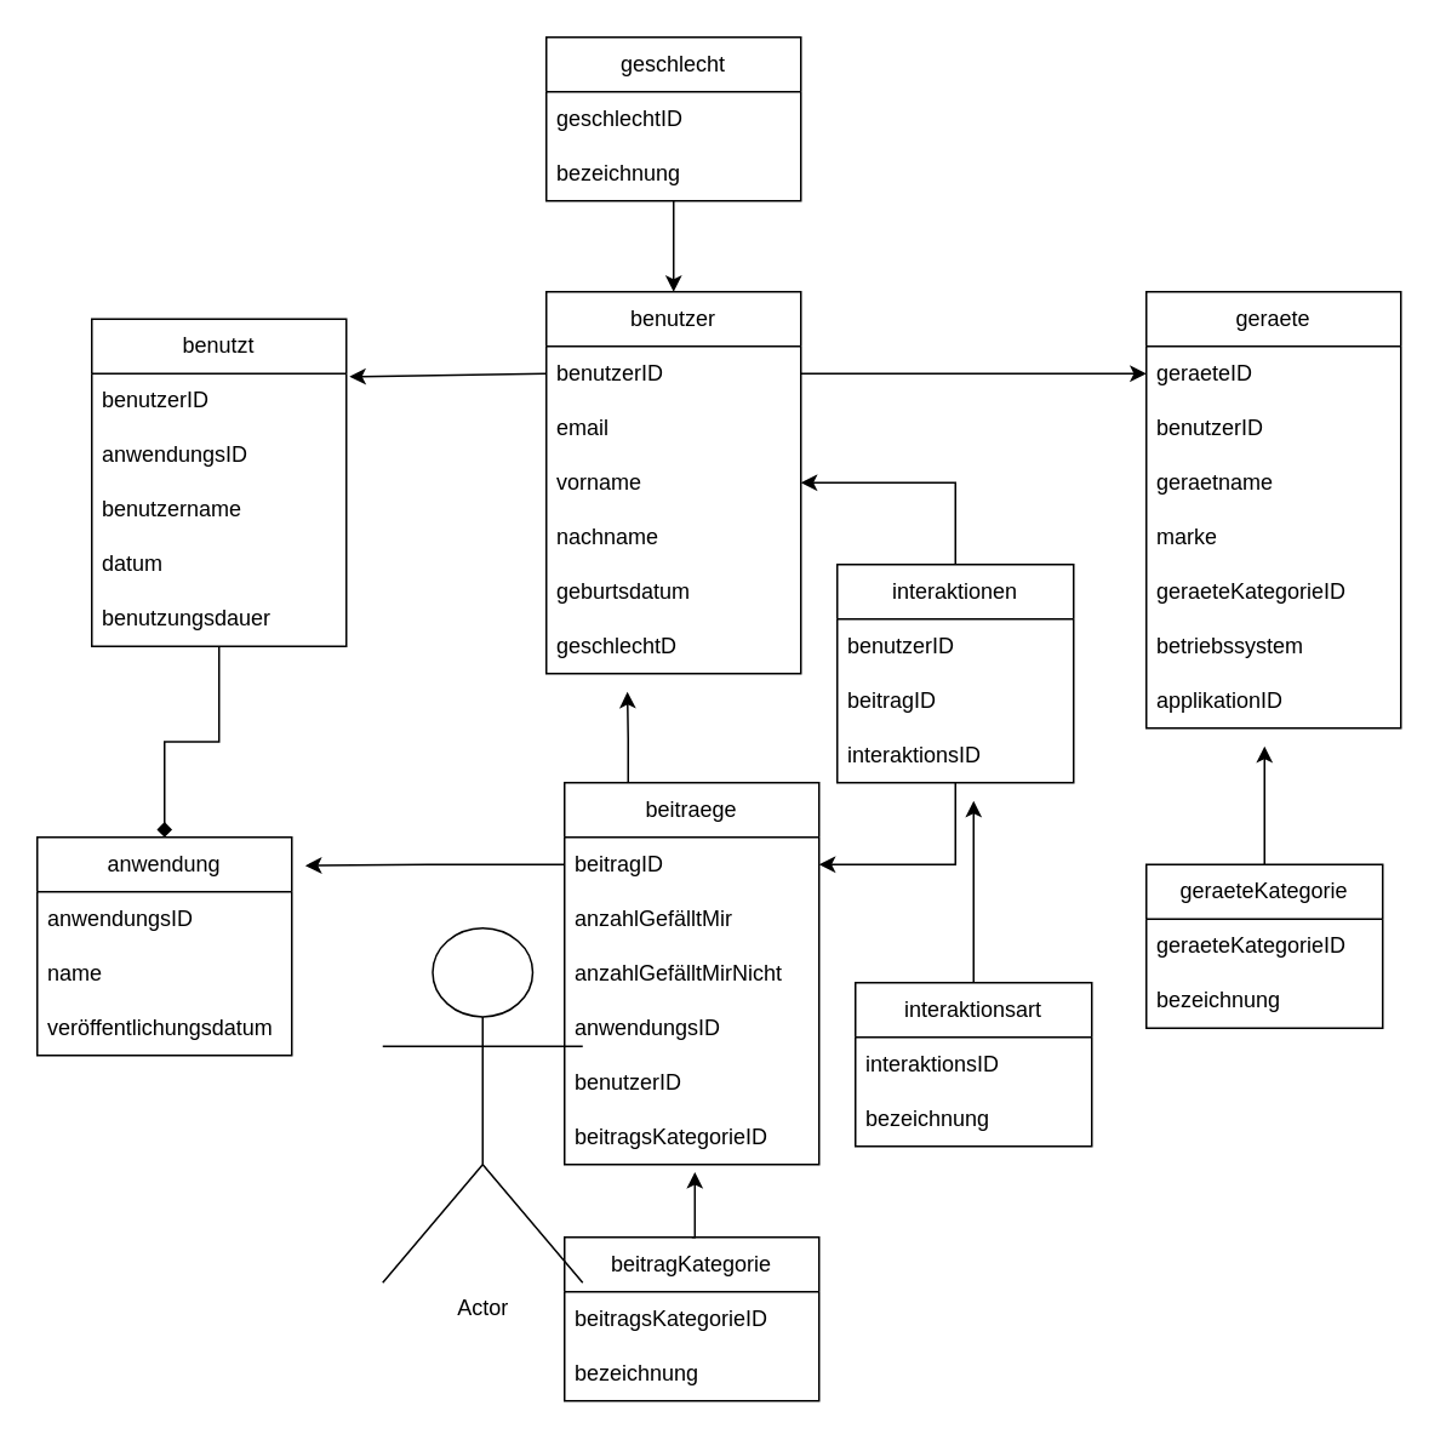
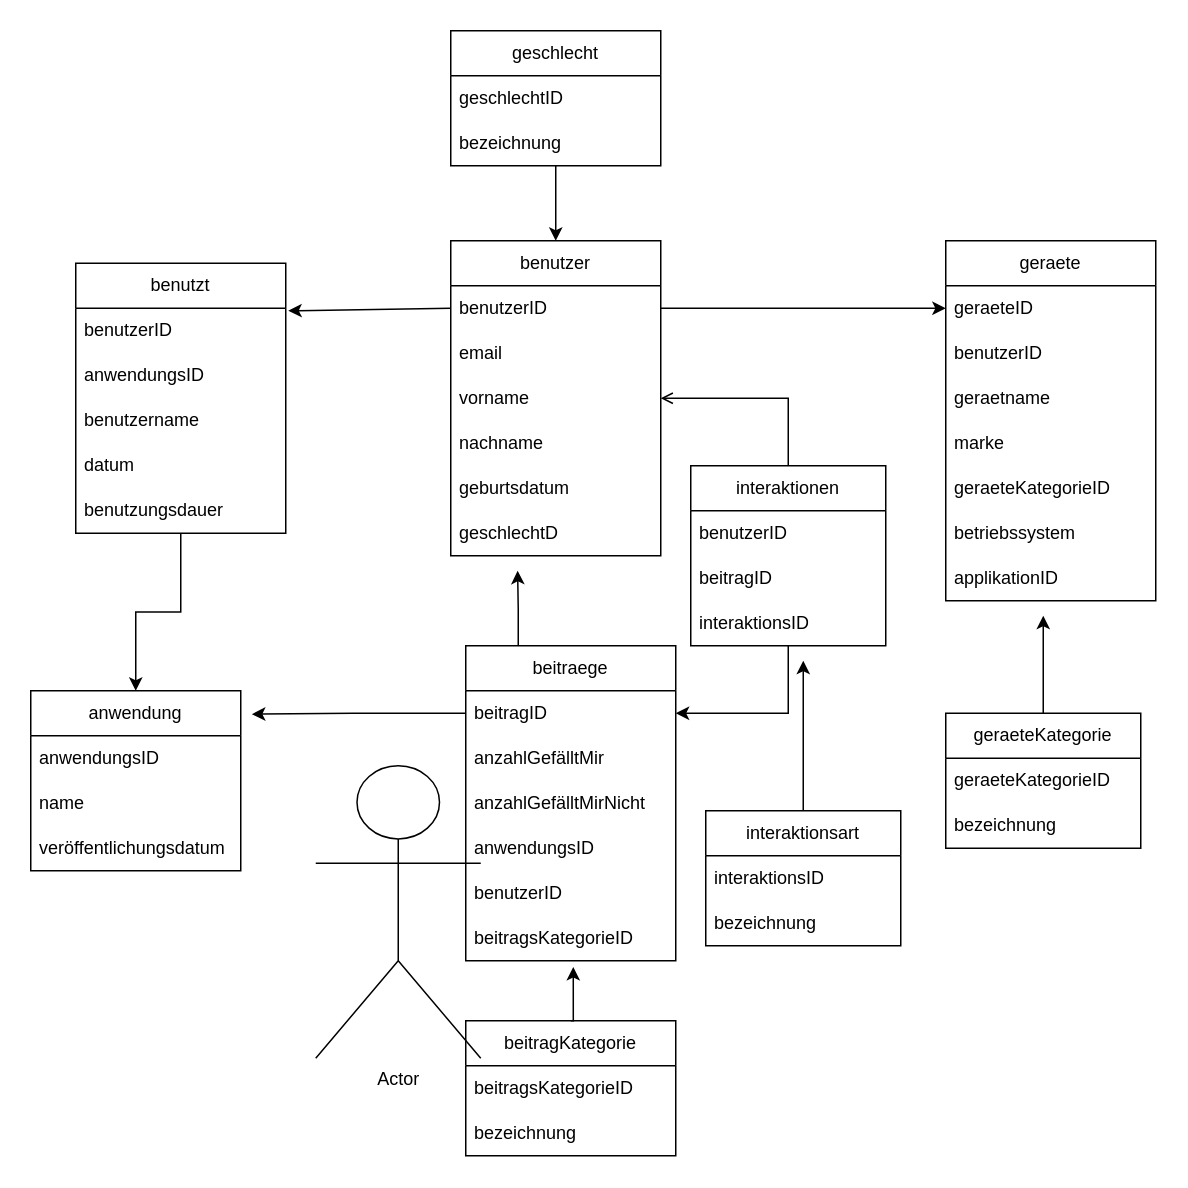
  <mxCell id="0" />
  <mxCell id="1" parent="0" />
- <mxCell id="2" style="edgeStyle=orthogonalEdgeStyle;rounded=0;orthogonalLoop=1;jettySize=auto;html=1;entryX=0.5;entryY=0;entryDx=0;entryDy=0;endArrow=diamond;" edge="1" parent="1" source="3" target="20"><mxGeometry relative="1" as="geometry" /></mxCell>
+ <mxCell id="2" style="edgeStyle=orthogonalEdgeStyle;rounded=0;orthogonalLoop=1;jettySize=auto;html=1;entryX=0.5;entryY=0;entryDx=0;entryDy=0;" edge="1" parent="1" source="3" target="20"><mxGeometry relative="1" as="geometry" /></mxCell>
  <mxCell id="3" value="benutzt" style="swimlane;fontStyle=0;childLayout=stackLayout;horizontal=1;startSize=30;horizontalStack=0;resizeParent=1;resizeParentMax=0;resizeLast=0;collapsible=1;marginBottom=0;whiteSpace=wrap;html=1;" vertex="1" parent="1"><mxGeometry x="50" y="175" width="140" height="180" as="geometry" /></mxCell>
  <mxCell id="4" value="benutzerID&amp;nbsp;" style="text;strokeColor=none;fillColor=none;align=left;verticalAlign=middle;spacingLeft=4;spacingRight=4;overflow=hidden;points=[[0,0.5],[1,0.5]];portConstraint=eastwest;rotatable=0;whiteSpace=wrap;html=1;" vertex="1" parent="3"><mxGeometry y="30" width="140" height="30" as="geometry" /></mxCell>
  <mxCell id="5" value="anwendungsID" style="text;strokeColor=none;fillColor=none;align=left;verticalAlign=middle;spacingLeft=4;spacingRight=4;overflow=hidden;points=[[0,0.5],[1,0.5]];portConstraint=eastwest;rotatable=0;whiteSpace=wrap;html=1;" vertex="1" parent="3"><mxGeometry y="60" width="140" height="30" as="geometry" /></mxCell>
  <mxCell id="6" value="benutzername" style="text;strokeColor=none;fillColor=none;align=left;verticalAlign=middle;spacingLeft=4;spacingRight=4;overflow=hidden;points=[[0,0.5],[1,0.5]];portConstraint=eastwest;rotatable=0;whiteSpace=wrap;html=1;" vertex="1" parent="3"><mxGeometry y="90" width="140" height="30" as="geometry" /></mxCell>
  <mxCell id="7" value="datum" style="text;strokeColor=none;fillColor=none;align=left;verticalAlign=middle;spacingLeft=4;spacingRight=4;overflow=hidden;points=[[0,0.5],[1,0.5]];portConstraint=eastwest;rotatable=0;whiteSpace=wrap;html=1;" vertex="1" parent="3"><mxGeometry y="120" width="140" height="30" as="geometry" /></mxCell>
  <mxCell id="8" value="benutzungsdauer" style="text;strokeColor=none;fillColor=none;align=left;verticalAlign=middle;spacingLeft=4;spacingRight=4;overflow=hidden;points=[[0,0.5],[1,0.5]];portConstraint=eastwest;rotatable=0;whiteSpace=wrap;html=1;" vertex="1" parent="3"><mxGeometry y="150" width="140" height="30" as="geometry" /></mxCell>
  <mxCell id="9" value="benutzer" style="swimlane;fontStyle=0;childLayout=stackLayout;horizontal=1;startSize=30;horizontalStack=0;resizeParent=1;resizeParentMax=0;resizeLast=0;collapsible=1;marginBottom=0;whiteSpace=wrap;html=1;" vertex="1" parent="1"><mxGeometry x="300" y="160" width="140" height="210" as="geometry" /></mxCell>
  <mxCell id="10" value="benutzerID&amp;nbsp;" style="text;strokeColor=none;fillColor=none;align=left;verticalAlign=middle;spacingLeft=4;spacingRight=4;overflow=hidden;points=[[0,0.5],[1,0.5]];portConstraint=eastwest;rotatable=0;whiteSpace=wrap;html=1;" vertex="1" parent="9"><mxGeometry y="30" width="140" height="30" as="geometry" /></mxCell>
  <mxCell id="11" value="email" style="text;strokeColor=none;fillColor=none;align=left;verticalAlign=middle;spacingLeft=4;spacingRight=4;overflow=hidden;points=[[0,0.5],[1,0.5]];portConstraint=eastwest;rotatable=0;whiteSpace=wrap;html=1;" vertex="1" parent="9"><mxGeometry y="60" width="140" height="30" as="geometry" /></mxCell>
  <mxCell id="12" value="vorname" style="text;strokeColor=none;fillColor=none;align=left;verticalAlign=middle;spacingLeft=4;spacingRight=4;overflow=hidden;points=[[0,0.5],[1,0.5]];portConstraint=eastwest;rotatable=0;whiteSpace=wrap;html=1;" vertex="1" parent="9"><mxGeometry y="90" width="140" height="30" as="geometry" /></mxCell>
  <mxCell id="13" value="nachname" style="text;strokeColor=none;fillColor=none;align=left;verticalAlign=middle;spacingLeft=4;spacingRight=4;overflow=hidden;points=[[0,0.5],[1,0.5]];portConstraint=eastwest;rotatable=0;whiteSpace=wrap;html=1;" vertex="1" parent="9"><mxGeometry y="120" width="140" height="30" as="geometry" /></mxCell>
  <mxCell id="14" value="geburtsdatum" style="text;strokeColor=none;fillColor=none;align=left;verticalAlign=middle;spacingLeft=4;spacingRight=4;overflow=hidden;points=[[0,0.5],[1,0.5]];portConstraint=eastwest;rotatable=0;whiteSpace=wrap;html=1;" vertex="1" parent="9"><mxGeometry y="150" width="140" height="30" as="geometry" /></mxCell>
  <mxCell id="15" value="geschlechtD" style="text;strokeColor=none;fillColor=none;align=left;verticalAlign=middle;spacingLeft=4;spacingRight=4;overflow=hidden;points=[[0,0.5],[1,0.5]];portConstraint=eastwest;rotatable=0;whiteSpace=wrap;html=1;" vertex="1" parent="9"><mxGeometry y="180" width="140" height="30" as="geometry" /></mxCell>
  <mxCell id="16" value="" style="edgeStyle=orthogonalEdgeStyle;rounded=0;orthogonalLoop=1;jettySize=auto;html=1;" edge="1" parent="1" source="17"><mxGeometry relative="1" as="geometry"><mxPoint x="370" y="160" as="targetPoint" /></mxGeometry></mxCell>
  <mxCell id="17" value="geschlecht" style="swimlane;fontStyle=0;childLayout=stackLayout;horizontal=1;startSize=30;horizontalStack=0;resizeParent=1;resizeParentMax=0;resizeLast=0;collapsible=1;marginBottom=0;whiteSpace=wrap;html=1;" vertex="1" parent="1"><mxGeometry x="300" y="20" width="140" height="90" as="geometry" /></mxCell>
  <mxCell id="18" value="geschlechtID&amp;nbsp;" style="text;strokeColor=none;fillColor=none;align=left;verticalAlign=middle;spacingLeft=4;spacingRight=4;overflow=hidden;points=[[0,0.5],[1,0.5]];portConstraint=eastwest;rotatable=0;whiteSpace=wrap;html=1;" vertex="1" parent="17"><mxGeometry y="30" width="140" height="30" as="geometry" /></mxCell>
  <mxCell id="19" value="bezeichnung" style="text;strokeColor=none;fillColor=none;align=left;verticalAlign=middle;spacingLeft=4;spacingRight=4;overflow=hidden;points=[[0,0.5],[1,0.5]];portConstraint=eastwest;rotatable=0;whiteSpace=wrap;html=1;" vertex="1" parent="17"><mxGeometry y="60" width="140" height="30" as="geometry" /></mxCell>
  <mxCell id="20" value="anwendung" style="swimlane;fontStyle=0;childLayout=stackLayout;horizontal=1;startSize=30;horizontalStack=0;resizeParent=1;resizeParentMax=0;resizeLast=0;collapsible=1;marginBottom=0;whiteSpace=wrap;html=1;" vertex="1" parent="1"><mxGeometry x="20" y="460" width="140" height="120" as="geometry" /></mxCell>
  <mxCell id="21" value="anwendungsID" style="text;strokeColor=none;fillColor=none;align=left;verticalAlign=middle;spacingLeft=4;spacingRight=4;overflow=hidden;points=[[0,0.5],[1,0.5]];portConstraint=eastwest;rotatable=0;whiteSpace=wrap;html=1;" vertex="1" parent="20"><mxGeometry y="30" width="140" height="30" as="geometry" /></mxCell>
  <mxCell id="22" value="name" style="text;strokeColor=none;fillColor=none;align=left;verticalAlign=middle;spacingLeft=4;spacingRight=4;overflow=hidden;points=[[0,0.5],[1,0.5]];portConstraint=eastwest;rotatable=0;whiteSpace=wrap;html=1;" vertex="1" parent="20"><mxGeometry y="60" width="140" height="30" as="geometry" /></mxCell>
  <mxCell id="23" value="veröffentlichungsdatum" style="text;strokeColor=none;fillColor=none;align=left;verticalAlign=middle;spacingLeft=4;spacingRight=4;overflow=hidden;points=[[0,0.5],[1,0.5]];portConstraint=eastwest;rotatable=0;whiteSpace=wrap;html=1;" vertex="1" parent="20"><mxGeometry y="90" width="140" height="30" as="geometry" /></mxCell>
  <mxCell id="24" style="edgeStyle=orthogonalEdgeStyle;rounded=0;orthogonalLoop=1;jettySize=auto;html=1;" edge="1" parent="1" source="25"><mxGeometry relative="1" as="geometry"><mxPoint x="695" y="410" as="targetPoint" /></mxGeometry></mxCell>
  <mxCell id="25" value="geraeteKategorie" style="swimlane;fontStyle=0;childLayout=stackLayout;horizontal=1;startSize=30;horizontalStack=0;resizeParent=1;resizeParentMax=0;resizeLast=0;collapsible=1;marginBottom=0;whiteSpace=wrap;html=1;" vertex="1" parent="1"><mxGeometry x="630" y="475" width="130" height="90" as="geometry" /></mxCell>
  <mxCell id="26" value="geraeteKategorieID" style="text;strokeColor=none;fillColor=none;align=left;verticalAlign=middle;spacingLeft=4;spacingRight=4;overflow=hidden;points=[[0,0.5],[1,0.5]];portConstraint=eastwest;rotatable=0;whiteSpace=wrap;html=1;" vertex="1" parent="25"><mxGeometry y="30" width="130" height="30" as="geometry" /></mxCell>
  <mxCell id="27" value="bezeichnung" style="text;strokeColor=none;fillColor=none;align=left;verticalAlign=middle;spacingLeft=4;spacingRight=4;overflow=hidden;points=[[0,0.5],[1,0.5]];portConstraint=eastwest;rotatable=0;whiteSpace=wrap;html=1;" vertex="1" parent="25"><mxGeometry y="60" width="130" height="30" as="geometry" /></mxCell>
  <mxCell id="28" value="beitragKategorie" style="swimlane;fontStyle=0;childLayout=stackLayout;horizontal=1;startSize=30;horizontalStack=0;resizeParent=1;resizeParentMax=0;resizeLast=0;collapsible=1;marginBottom=0;whiteSpace=wrap;html=1;" vertex="1" parent="1"><mxGeometry x="310" y="680" width="140" height="90" as="geometry" /></mxCell>
  <mxCell id="29" value="beitragsKategorieID" style="text;strokeColor=none;fillColor=none;align=left;verticalAlign=middle;spacingLeft=4;spacingRight=4;overflow=hidden;points=[[0,0.5],[1,0.5]];portConstraint=eastwest;rotatable=0;whiteSpace=wrap;html=1;" vertex="1" parent="28"><mxGeometry y="30" width="140" height="30" as="geometry" /></mxCell>
  <mxCell id="30" value="bezeichnung" style="text;strokeColor=none;fillColor=none;align=left;verticalAlign=middle;spacingLeft=4;spacingRight=4;overflow=hidden;points=[[0,0.5],[1,0.5]];portConstraint=eastwest;rotatable=0;whiteSpace=wrap;html=1;" vertex="1" parent="28"><mxGeometry y="60" width="140" height="30" as="geometry" /></mxCell>
  <mxCell id="31" value="geraete" style="swimlane;fontStyle=0;childLayout=stackLayout;horizontal=1;startSize=30;horizontalStack=0;resizeParent=1;resizeParentMax=0;resizeLast=0;collapsible=1;marginBottom=0;whiteSpace=wrap;html=1;" vertex="1" parent="1"><mxGeometry x="630" y="160" width="140" height="240" as="geometry" /></mxCell>
  <mxCell id="32" value="geraeteID" style="text;strokeColor=none;fillColor=none;align=left;verticalAlign=middle;spacingLeft=4;spacingRight=4;overflow=hidden;points=[[0,0.5],[1,0.5]];portConstraint=eastwest;rotatable=0;whiteSpace=wrap;html=1;" vertex="1" parent="31"><mxGeometry y="30" width="140" height="30" as="geometry" /></mxCell>
  <mxCell id="33" value="benutzerID&amp;nbsp;" style="text;strokeColor=none;fillColor=none;align=left;verticalAlign=middle;spacingLeft=4;spacingRight=4;overflow=hidden;points=[[0,0.5],[1,0.5]];portConstraint=eastwest;rotatable=0;whiteSpace=wrap;html=1;" vertex="1" parent="31"><mxGeometry y="60" width="140" height="30" as="geometry" /></mxCell>
  <mxCell id="34" value="geraetname" style="text;strokeColor=none;fillColor=none;align=left;verticalAlign=middle;spacingLeft=4;spacingRight=4;overflow=hidden;points=[[0,0.5],[1,0.5]];portConstraint=eastwest;rotatable=0;whiteSpace=wrap;html=1;" vertex="1" parent="31"><mxGeometry y="90" width="140" height="30" as="geometry" /></mxCell>
  <mxCell id="35" value="marke" style="text;strokeColor=none;fillColor=none;align=left;verticalAlign=middle;spacingLeft=4;spacingRight=4;overflow=hidden;points=[[0,0.5],[1,0.5]];portConstraint=eastwest;rotatable=0;whiteSpace=wrap;html=1;" vertex="1" parent="31"><mxGeometry y="120" width="140" height="30" as="geometry" /></mxCell>
  <mxCell id="36" value="geraeteKategorieID" style="text;strokeColor=none;fillColor=none;align=left;verticalAlign=middle;spacingLeft=4;spacingRight=4;overflow=hidden;points=[[0,0.5],[1,0.5]];portConstraint=eastwest;rotatable=0;whiteSpace=wrap;html=1;" vertex="1" parent="31"><mxGeometry y="150" width="140" height="30" as="geometry" /></mxCell>
  <mxCell id="37" value="betriebssystem" style="text;strokeColor=none;fillColor=none;align=left;verticalAlign=middle;spacingLeft=4;spacingRight=4;overflow=hidden;points=[[0,0.5],[1,0.5]];portConstraint=eastwest;rotatable=0;whiteSpace=wrap;html=1;" vertex="1" parent="31"><mxGeometry y="180" width="140" height="30" as="geometry" /></mxCell>
  <mxCell id="38" value="applikationID" style="text;strokeColor=none;fillColor=none;align=left;verticalAlign=middle;spacingLeft=4;spacingRight=4;overflow=hidden;points=[[0,0.5],[1,0.5]];portConstraint=eastwest;rotatable=0;whiteSpace=wrap;html=1;" vertex="1" parent="31"><mxGeometry y="210" width="140" height="30" as="geometry" /></mxCell>
  <mxCell id="39" style="edgeStyle=orthogonalEdgeStyle;rounded=0;orthogonalLoop=1;jettySize=auto;html=1;exitX=0.25;exitY=0;exitDx=0;exitDy=0;" edge="1" parent="1" source="40"><mxGeometry relative="1" as="geometry"><mxPoint x="344.571" y="380" as="targetPoint" /></mxGeometry></mxCell>
  <mxCell id="40" value="beitraege" style="swimlane;fontStyle=0;childLayout=stackLayout;horizontal=1;startSize=30;horizontalStack=0;resizeParent=1;resizeParentMax=0;resizeLast=0;collapsible=1;marginBottom=0;whiteSpace=wrap;html=1;" vertex="1" parent="1"><mxGeometry x="310" y="430" width="140" height="210" as="geometry" /></mxCell>
  <mxCell id="41" value="beitragID" style="text;strokeColor=none;fillColor=none;align=left;verticalAlign=middle;spacingLeft=4;spacingRight=4;overflow=hidden;points=[[0,0.5],[1,0.5]];portConstraint=eastwest;rotatable=0;whiteSpace=wrap;html=1;" vertex="1" parent="40"><mxGeometry y="30" width="140" height="30" as="geometry" /></mxCell>
  <mxCell id="42" value="anzahlGefälltMir" style="text;strokeColor=none;fillColor=none;align=left;verticalAlign=middle;spacingLeft=4;spacingRight=4;overflow=hidden;points=[[0,0.5],[1,0.5]];portConstraint=eastwest;rotatable=0;whiteSpace=wrap;html=1;" vertex="1" parent="40"><mxGeometry y="60" width="140" height="30" as="geometry" /></mxCell>
  <mxCell id="43" value="anzahlGefälltMirNicht" style="text;strokeColor=none;fillColor=none;align=left;verticalAlign=middle;spacingLeft=4;spacingRight=4;overflow=hidden;points=[[0,0.5],[1,0.5]];portConstraint=eastwest;rotatable=0;whiteSpace=wrap;html=1;" vertex="1" parent="40"><mxGeometry y="90" width="140" height="30" as="geometry" /></mxCell>
  <mxCell id="44" value="anwendungsID" style="text;strokeColor=none;fillColor=none;align=left;verticalAlign=middle;spacingLeft=4;spacingRight=4;overflow=hidden;points=[[0,0.5],[1,0.5]];portConstraint=eastwest;rotatable=0;whiteSpace=wrap;html=1;" vertex="1" parent="40"><mxGeometry y="120" width="140" height="30" as="geometry" /></mxCell>
  <mxCell id="45" value="benutzerID&amp;nbsp;" style="text;strokeColor=none;fillColor=none;align=left;verticalAlign=middle;spacingLeft=4;spacingRight=4;overflow=hidden;points=[[0,0.5],[1,0.5]];portConstraint=eastwest;rotatable=0;whiteSpace=wrap;html=1;" vertex="1" parent="40"><mxGeometry y="150" width="140" height="30" as="geometry" /></mxCell>
  <mxCell id="46" value="beitragsKategorieID" style="text;strokeColor=none;fillColor=none;align=left;verticalAlign=middle;spacingLeft=4;spacingRight=4;overflow=hidden;points=[[0,0.5],[1,0.5]];portConstraint=eastwest;rotatable=0;whiteSpace=wrap;html=1;" vertex="1" parent="40"><mxGeometry y="180" width="140" height="30" as="geometry" /></mxCell>
- <mxCell id="47" style="edgeStyle=orthogonalEdgeStyle;rounded=0;orthogonalLoop=1;jettySize=auto;html=1;entryX=1;entryY=0.5;entryDx=0;entryDy=0;" edge="1" parent="1" source="49" target="12"><mxGeometry relative="1" as="geometry" /></mxCell>
+ <mxCell id="47" style="edgeStyle=orthogonalEdgeStyle;rounded=0;orthogonalLoop=1;jettySize=auto;html=1;entryX=1;entryY=0.5;entryDx=0;entryDy=0;endArrow=open;" edge="1" parent="1" source="49" target="12"><mxGeometry relative="1" as="geometry" /></mxCell>
  <mxCell id="48" style="edgeStyle=orthogonalEdgeStyle;rounded=0;orthogonalLoop=1;jettySize=auto;html=1;entryX=1;entryY=0.5;entryDx=0;entryDy=0;" edge="1" parent="1" source="49" target="41"><mxGeometry relative="1" as="geometry" /></mxCell>
  <mxCell id="49" value="interaktionen" style="swimlane;fontStyle=0;childLayout=stackLayout;horizontal=1;startSize=30;horizontalStack=0;resizeParent=1;resizeParentMax=0;resizeLast=0;collapsible=1;marginBottom=0;whiteSpace=wrap;html=1;" vertex="1" parent="1"><mxGeometry x="460" y="310" width="130" height="120" as="geometry" /></mxCell>
  <mxCell id="50" value="benutzerID" style="text;strokeColor=none;fillColor=none;align=left;verticalAlign=middle;spacingLeft=4;spacingRight=4;overflow=hidden;points=[[0,0.5],[1,0.5]];portConstraint=eastwest;rotatable=0;whiteSpace=wrap;html=1;" vertex="1" parent="49"><mxGeometry y="30" width="130" height="30" as="geometry" /></mxCell>
  <mxCell id="51" value="beitragID" style="text;strokeColor=none;fillColor=none;align=left;verticalAlign=middle;spacingLeft=4;spacingRight=4;overflow=hidden;points=[[0,0.5],[1,0.5]];portConstraint=eastwest;rotatable=0;whiteSpace=wrap;html=1;" vertex="1" parent="49"><mxGeometry y="60" width="130" height="30" as="geometry" /></mxCell>
  <mxCell id="52" value="interaktionsID" style="text;strokeColor=none;fillColor=none;align=left;verticalAlign=middle;spacingLeft=4;spacingRight=4;overflow=hidden;points=[[0,0.5],[1,0.5]];portConstraint=eastwest;rotatable=0;whiteSpace=wrap;html=1;" vertex="1" parent="49"><mxGeometry y="90" width="130" height="30" as="geometry" /></mxCell>
  <mxCell id="53" style="rounded=0;orthogonalLoop=1;jettySize=auto;html=1;exitX=0;exitY=0.5;exitDx=0;exitDy=0;entryX=1.012;entryY=0.057;entryDx=0;entryDy=0;entryPerimeter=0;" edge="1" parent="1" source="10" target="4"><mxGeometry relative="1" as="geometry" /></mxCell>
  <mxCell id="54" style="edgeStyle=orthogonalEdgeStyle;rounded=0;orthogonalLoop=1;jettySize=auto;html=1;exitX=1;exitY=0.5;exitDx=0;exitDy=0;entryX=0;entryY=0.5;entryDx=0;entryDy=0;" edge="1" parent="1" source="10" target="32"><mxGeometry relative="1" as="geometry" /></mxCell>
  <mxCell id="55" style="edgeStyle=orthogonalEdgeStyle;rounded=0;orthogonalLoop=1;jettySize=auto;html=1;entryX=1.053;entryY=0.13;entryDx=0;entryDy=0;entryPerimeter=0;" edge="1" parent="1" source="41" target="20"><mxGeometry relative="1" as="geometry" /></mxCell>
  <mxCell id="56" style="edgeStyle=orthogonalEdgeStyle;rounded=0;orthogonalLoop=1;jettySize=auto;html=1;exitX=0.5;exitY=0;exitDx=0;exitDy=0;entryX=0.512;entryY=1.138;entryDx=0;entryDy=0;entryPerimeter=0;" edge="1" parent="1" source="28" target="46"><mxGeometry relative="1" as="geometry" /></mxCell>
  <mxCell id="57" style="edgeStyle=orthogonalEdgeStyle;rounded=0;orthogonalLoop=1;jettySize=auto;html=1;" edge="1" parent="1" source="58"><mxGeometry relative="1" as="geometry"><mxPoint x="535" y="440" as="targetPoint" /></mxGeometry></mxCell>
  <mxCell id="58" value="interaktionsart" style="swimlane;fontStyle=0;childLayout=stackLayout;horizontal=1;startSize=30;horizontalStack=0;resizeParent=1;resizeParentMax=0;resizeLast=0;collapsible=1;marginBottom=0;whiteSpace=wrap;html=1;" vertex="1" parent="1"><mxGeometry x="470" y="540" width="130" height="90" as="geometry" /></mxCell>
  <mxCell id="59" value="interaktionsID" style="text;strokeColor=none;fillColor=none;align=left;verticalAlign=middle;spacingLeft=4;spacingRight=4;overflow=hidden;points=[[0,0.5],[1,0.5]];portConstraint=eastwest;rotatable=0;whiteSpace=wrap;html=1;" vertex="1" parent="58"><mxGeometry y="30" width="130" height="30" as="geometry" /></mxCell>
  <mxCell id="60" value="bezeichnung" style="text;strokeColor=none;fillColor=none;align=left;verticalAlign=middle;spacingLeft=4;spacingRight=4;overflow=hidden;points=[[0,0.5],[1,0.5]];portConstraint=eastwest;rotatable=0;whiteSpace=wrap;html=1;" vertex="1" parent="58"><mxGeometry y="60" width="130" height="30" as="geometry" /></mxCell>
  <mxCell id="61" value="Actor" style="shape=umlActor;verticalLabelPosition=bottom;verticalAlign=top;html=1;outlineConnect=0;" vertex="1" parent="1"><mxGeometry x="210" y="510" width="110" height="195" as="geometry" /></mxCell>
